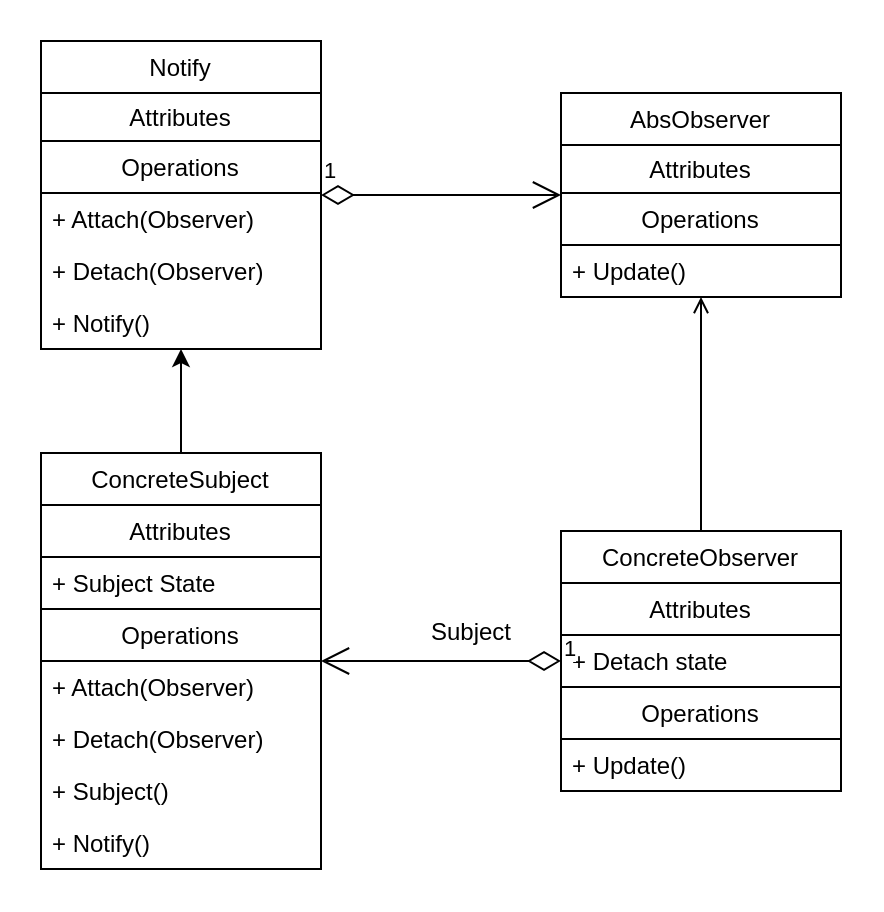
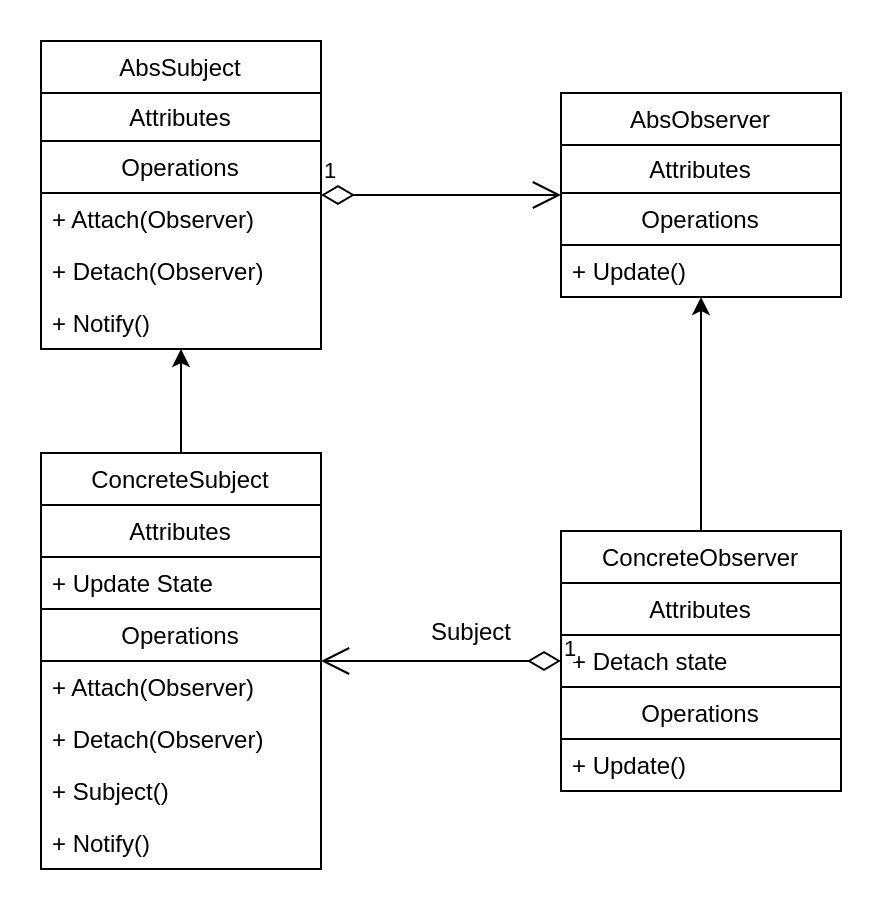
  <mxCell id="0" />
  <mxCell id="1" parent="0" />
- <mxCell id="2" value="Notify" style="swimlane;fontStyle=0;childLayout=stackLayout;horizontal=1;startSize=26;fillColor=none;horizontalStack=0;resizeParent=1;resizeParentMax=0;resizeLast=0;collapsible=1;marginBottom=0;" vertex="1" parent="1"><mxGeometry x="20" y="20" width="140" height="154" as="geometry" /></mxCell>
+ <mxCell id="2" value="AbsSubject" style="swimlane;fontStyle=0;childLayout=stackLayout;horizontal=1;startSize=26;fillColor=none;horizontalStack=0;resizeParent=1;resizeParentMax=0;resizeLast=0;collapsible=1;marginBottom=0;" vertex="1" parent="1"><mxGeometry x="20" y="20" width="140" height="154" as="geometry" /></mxCell>
  <mxCell id="3" value="Attributes" style="swimlane;fontStyle=0;childLayout=stackLayout;horizontal=1;startSize=26;fillColor=none;horizontalStack=0;resizeParent=1;resizeParentMax=0;resizeLast=0;collapsible=1;marginBottom=0;" vertex="1" parent="2"><mxGeometry y="26" width="140" height="24" as="geometry"><mxRectangle y="26" width="140" height="26" as="alternateBounds" /></mxGeometry></mxCell>
  <mxCell id="4" value="Operations" style="swimlane;fontStyle=0;childLayout=stackLayout;horizontal=1;startSize=26;fillColor=none;horizontalStack=0;resizeParent=1;resizeParentMax=0;resizeLast=0;collapsible=1;marginBottom=0;" vertex="1" parent="2"><mxGeometry y="50" width="140" height="104" as="geometry"><mxRectangle y="52" width="140" height="26" as="alternateBounds" /></mxGeometry></mxCell>
  <mxCell id="5" value="+ Attach(Observer)" style="text;strokeColor=none;fillColor=none;align=left;verticalAlign=top;spacingLeft=4;spacingRight=4;overflow=hidden;rotatable=0;points=[[0,0.5],[1,0.5]];portConstraint=eastwest;" vertex="1" parent="4"><mxGeometry y="26" width="140" height="26" as="geometry" /></mxCell>
  <mxCell id="6" value="+ Detach(Observer)" style="text;strokeColor=none;fillColor=none;align=left;verticalAlign=top;spacingLeft=4;spacingRight=4;overflow=hidden;rotatable=0;points=[[0,0.5],[1,0.5]];portConstraint=eastwest;" vertex="1" parent="4"><mxGeometry y="52" width="140" height="26" as="geometry" /></mxCell>
  <mxCell id="7" value="+ Notify()" style="text;strokeColor=none;fillColor=none;align=left;verticalAlign=top;spacingLeft=4;spacingRight=4;overflow=hidden;rotatable=0;points=[[0,0.5],[1,0.5]];portConstraint=eastwest;" vertex="1" parent="4"><mxGeometry y="78" width="140" height="26" as="geometry" /></mxCell>
  <mxCell id="8" value="AbsObserver" style="swimlane;fontStyle=0;childLayout=stackLayout;horizontal=1;startSize=26;fillColor=none;horizontalStack=0;resizeParent=1;resizeParentMax=0;resizeLast=0;collapsible=1;marginBottom=0;" vertex="1" parent="1"><mxGeometry x="280" y="46" width="140" height="102" as="geometry" /></mxCell>
  <mxCell id="9" value="Attributes" style="swimlane;fontStyle=0;childLayout=stackLayout;horizontal=1;startSize=26;fillColor=none;horizontalStack=0;resizeParent=1;resizeParentMax=0;resizeLast=0;collapsible=1;marginBottom=0;" vertex="1" parent="8"><mxGeometry y="26" width="140" height="24" as="geometry"><mxRectangle y="26" width="140" height="26" as="alternateBounds" /></mxGeometry></mxCell>
  <mxCell id="10" value="Operations" style="swimlane;fontStyle=0;childLayout=stackLayout;horizontal=1;startSize=26;fillColor=none;horizontalStack=0;resizeParent=1;resizeParentMax=0;resizeLast=0;collapsible=1;marginBottom=0;" vertex="1" parent="8"><mxGeometry y="50" width="140" height="52" as="geometry"><mxRectangle y="52" width="140" height="26" as="alternateBounds" /></mxGeometry></mxCell>
  <mxCell id="11" value="+ Update()" style="text;strokeColor=none;fillColor=none;align=left;verticalAlign=top;spacingLeft=4;spacingRight=4;overflow=hidden;rotatable=0;points=[[0,0.5],[1,0.5]];portConstraint=eastwest;" vertex="1" parent="10"><mxGeometry y="26" width="140" height="26" as="geometry" /></mxCell>
- <mxCell id="12" style="edgeStyle=orthogonalEdgeStyle;rounded=0;orthogonalLoop=1;jettySize=auto;html=1;endArrow=open;" edge="1" parent="1" source="13" target="8"><mxGeometry relative="1" as="geometry" /></mxCell>
+ <mxCell id="12" style="edgeStyle=orthogonalEdgeStyle;rounded=0;orthogonalLoop=1;jettySize=auto;html=1;" edge="1" parent="1" source="13" target="8"><mxGeometry relative="1" as="geometry" /></mxCell>
  <mxCell id="13" value="ConcreteObserver" style="swimlane;fontStyle=0;childLayout=stackLayout;horizontal=1;startSize=26;fillColor=none;horizontalStack=0;resizeParent=1;resizeParentMax=0;resizeLast=0;collapsible=1;marginBottom=0;" vertex="1" parent="1"><mxGeometry x="280" y="265" width="140" height="130" as="geometry" /></mxCell>
  <mxCell id="14" value="Attributes" style="swimlane;fontStyle=0;childLayout=stackLayout;horizontal=1;startSize=26;fillColor=none;horizontalStack=0;resizeParent=1;resizeParentMax=0;resizeLast=0;collapsible=1;marginBottom=0;" vertex="1" parent="13"><mxGeometry y="26" width="140" height="52" as="geometry"><mxRectangle y="26" width="140" height="26" as="alternateBounds" /></mxGeometry></mxCell>
  <mxCell id="15" value="+ Detach state" style="text;strokeColor=none;fillColor=none;align=left;verticalAlign=top;spacingLeft=4;spacingRight=4;overflow=hidden;rotatable=0;points=[[0,0.5],[1,0.5]];portConstraint=eastwest;" vertex="1" parent="14"><mxGeometry y="26" width="140" height="26" as="geometry" /></mxCell>
  <mxCell id="16" value="Operations" style="swimlane;fontStyle=0;childLayout=stackLayout;horizontal=1;startSize=26;fillColor=none;horizontalStack=0;resizeParent=1;resizeParentMax=0;resizeLast=0;collapsible=1;marginBottom=0;" vertex="1" parent="13"><mxGeometry y="78" width="140" height="52" as="geometry"><mxRectangle y="78" width="140" height="26" as="alternateBounds" /></mxGeometry></mxCell>
  <mxCell id="17" value="+ Update()" style="text;strokeColor=none;fillColor=none;align=left;verticalAlign=top;spacingLeft=4;spacingRight=4;overflow=hidden;rotatable=0;points=[[0,0.5],[1,0.5]];portConstraint=eastwest;" vertex="1" parent="16"><mxGeometry y="26" width="140" height="26" as="geometry" /></mxCell>
  <mxCell id="18" style="edgeStyle=orthogonalEdgeStyle;rounded=0;orthogonalLoop=1;jettySize=auto;html=1;" edge="1" parent="1" source="19" target="2"><mxGeometry relative="1" as="geometry" /></mxCell>
  <mxCell id="19" value="ConcreteSubject" style="swimlane;fontStyle=0;childLayout=stackLayout;horizontal=1;startSize=26;fillColor=none;horizontalStack=0;resizeParent=1;resizeParentMax=0;resizeLast=0;collapsible=1;marginBottom=0;" vertex="1" parent="1"><mxGeometry x="20" y="226" width="140" height="208" as="geometry" /></mxCell>
  <mxCell id="20" value="Attributes" style="swimlane;fontStyle=0;childLayout=stackLayout;horizontal=1;startSize=26;fillColor=none;horizontalStack=0;resizeParent=1;resizeParentMax=0;resizeLast=0;collapsible=1;marginBottom=0;" vertex="1" parent="19"><mxGeometry y="26" width="140" height="52" as="geometry"><mxRectangle y="26" width="140" height="26" as="alternateBounds" /></mxGeometry></mxCell>
- <mxCell id="21" value="+ Subject State" style="text;strokeColor=none;fillColor=none;align=left;verticalAlign=top;spacingLeft=4;spacingRight=4;overflow=hidden;rotatable=0;points=[[0,0.5],[1,0.5]];portConstraint=eastwest;" vertex="1" parent="20"><mxGeometry y="26" width="140" height="26" as="geometry" /></mxCell>
+ <mxCell id="21" value="+ Update State" style="text;strokeColor=none;fillColor=none;align=left;verticalAlign=top;spacingLeft=4;spacingRight=4;overflow=hidden;rotatable=0;points=[[0,0.5],[1,0.5]];portConstraint=eastwest;" vertex="1" parent="20"><mxGeometry y="26" width="140" height="26" as="geometry" /></mxCell>
  <mxCell id="22" value="Operations" style="swimlane;fontStyle=0;childLayout=stackLayout;horizontal=1;startSize=26;fillColor=none;horizontalStack=0;resizeParent=1;resizeParentMax=0;resizeLast=0;collapsible=1;marginBottom=0;" vertex="1" parent="19"><mxGeometry y="78" width="140" height="130" as="geometry"><mxRectangle y="52" width="140" height="26" as="alternateBounds" /></mxGeometry></mxCell>
  <mxCell id="23" value="+ Attach(Observer)" style="text;strokeColor=none;fillColor=none;align=left;verticalAlign=top;spacingLeft=4;spacingRight=4;overflow=hidden;rotatable=0;points=[[0,0.5],[1,0.5]];portConstraint=eastwest;" vertex="1" parent="22"><mxGeometry y="26" width="140" height="26" as="geometry" /></mxCell>
  <mxCell id="24" value="+ Detach(Observer)" style="text;strokeColor=none;fillColor=none;align=left;verticalAlign=top;spacingLeft=4;spacingRight=4;overflow=hidden;rotatable=0;points=[[0,0.5],[1,0.5]];portConstraint=eastwest;" vertex="1" parent="22"><mxGeometry y="52" width="140" height="26" as="geometry" /></mxCell>
  <mxCell id="25" value="+ Subject()" style="text;strokeColor=none;fillColor=none;align=left;verticalAlign=top;spacingLeft=4;spacingRight=4;overflow=hidden;rotatable=0;points=[[0,0.5],[1,0.5]];portConstraint=eastwest;" vertex="1" parent="22"><mxGeometry y="78" width="140" height="26" as="geometry" /></mxCell>
  <mxCell id="26" value="+ Notify()" style="text;strokeColor=none;fillColor=none;align=left;verticalAlign=top;spacingLeft=4;spacingRight=4;overflow=hidden;rotatable=0;points=[[0,0.5],[1,0.5]];portConstraint=eastwest;" vertex="1" parent="22"><mxGeometry y="104" width="140" height="26" as="geometry" /></mxCell>
  <mxCell id="27" value="1" style="endArrow=open;html=1;endSize=12;startArrow=diamondThin;startSize=14;startFill=0;edgeStyle=orthogonalEdgeStyle;align=left;verticalAlign=bottom;" edge="1" parent="1" source="13" target="19"><mxGeometry x="-1" y="3" relative="1" as="geometry"><mxPoint x="120" y="316" as="sourcePoint" /><mxPoint x="120" y="316" as="targetPoint" /></mxGeometry></mxCell>
  <mxCell id="28" value="Subject" style="text;html=1;align=center;verticalAlign=middle;resizable=0;points=[];autosize=1;" vertex="1" parent="1"><mxGeometry x="205" y="306" width="60" height="20" as="geometry" /></mxCell>
  <mxCell id="29" value="1" style="endArrow=open;html=1;endSize=12;startArrow=diamondThin;startSize=14;startFill=0;edgeStyle=orthogonalEdgeStyle;align=left;verticalAlign=bottom;" edge="1" parent="1" source="2" target="8"><mxGeometry x="-1" y="3" relative="1" as="geometry"><mxPoint x="160" y="97" as="sourcePoint" /><mxPoint x="320" y="97" as="targetPoint" /></mxGeometry></mxCell>
